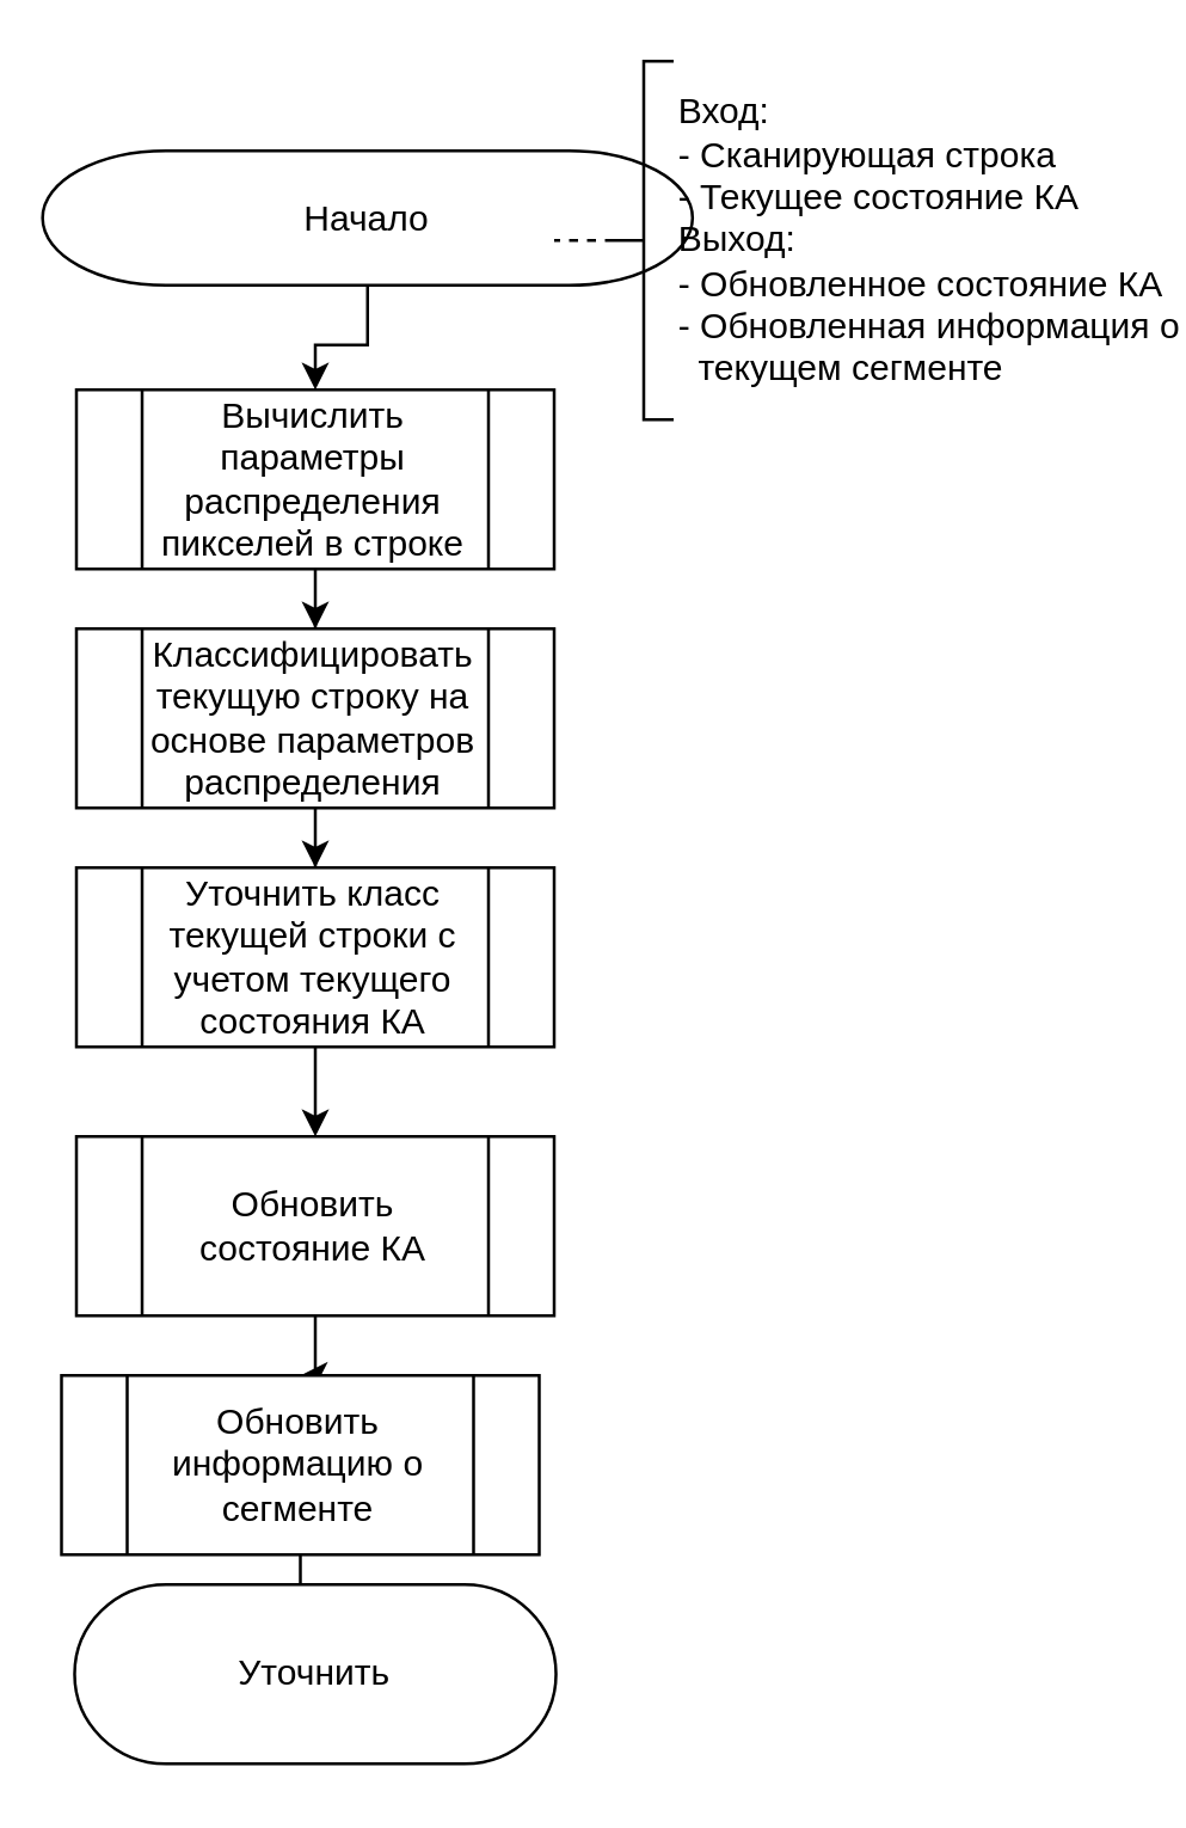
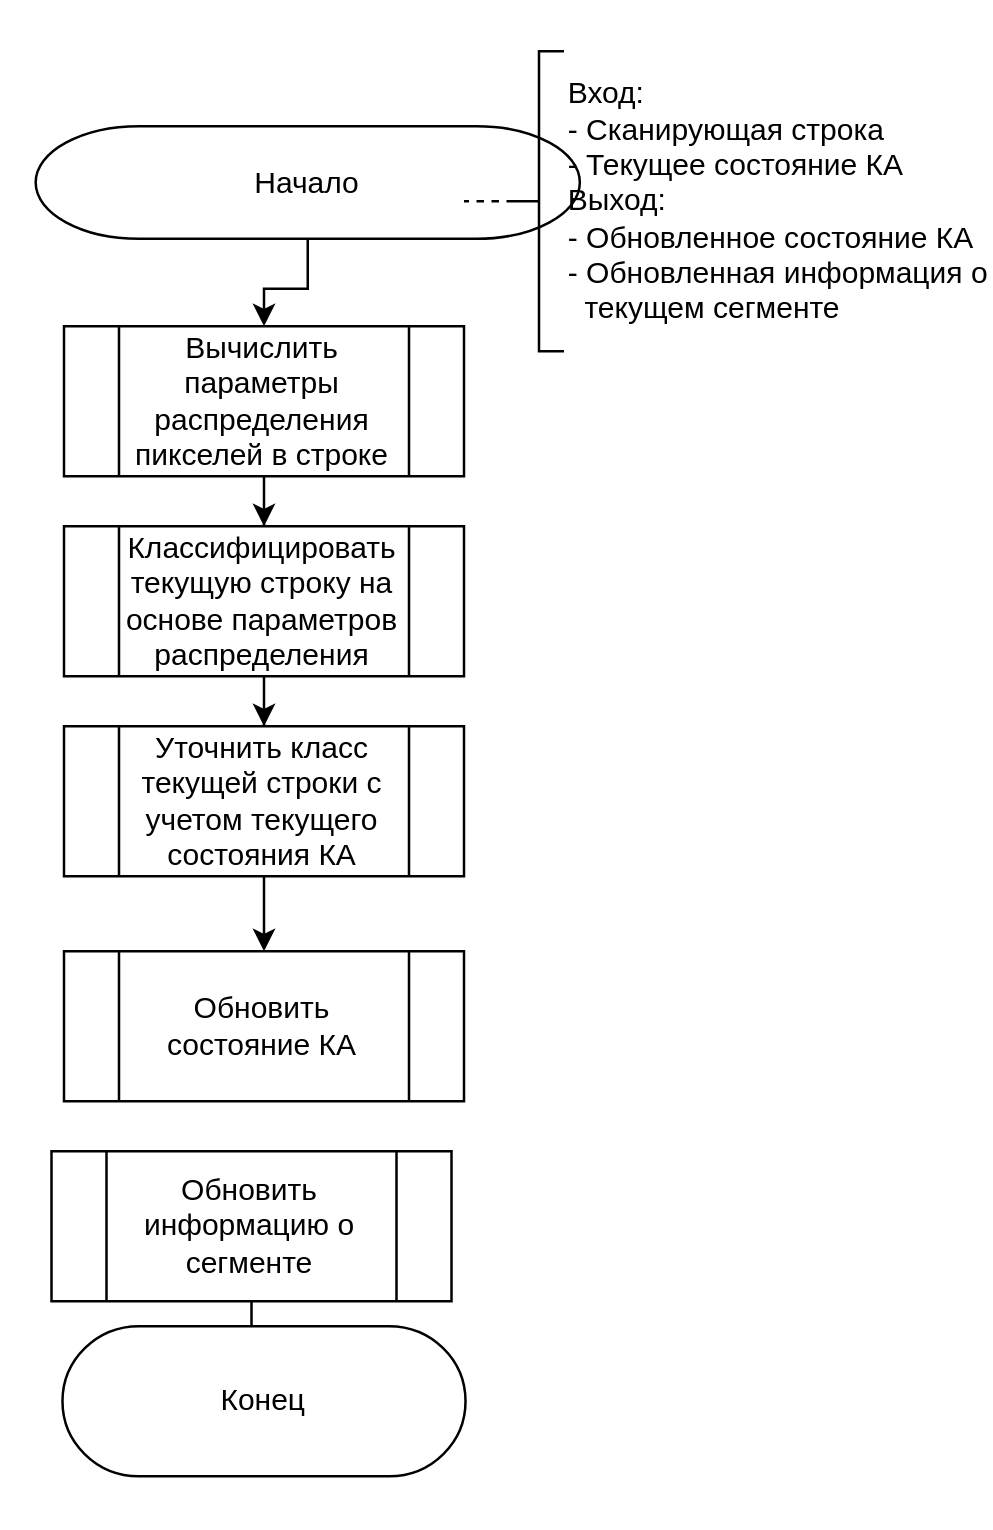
  <mxCell id="0" />
  <mxCell id="1" parent="0" />
  <mxCell id="2" style="edgeStyle=orthogonalEdgeStyle;rounded=0;orthogonalLoop=1;jettySize=auto;html=1;" edge="1" parent="1" source="3" target="5"><mxGeometry relative="1" as="geometry" /></mxCell>
  <mxCell id="3" value="Начало" style="html=1;shape=stencil(xVVNb4MwDP01HJmAaFV7nFh37GWTdnapgaghQU7Wj3+/0IAGAzqayyQO+D3yXuzYJGCpLqHGIIkkVBiw1yBJPpAqLsEosoFlSgevIheeXbhZuxB0jZlx2AmIw16gY7QhdcQzP5hWgcsSiZuGZdsgerHfNA9LMyWlFeFK6gHT460YcGnXRhcnFj09O5trG7uotg4VGqQB+pPczgFB8ubtFC9zevdwGmbU+f7l9Pm4U+zntPWpXvzbLF5YwZ1HYhN2683CA/Oy69Qfz86rmCO7xdnN2LHUInMDyNI9ZMeC1Jc8TG6yhma4R0RHV+qEs+19L/1OQHDZE+j+OY8oAGX2hVoF1q6h6zC+hHDhOiRloKnCQF8AFRhanTAXUAwofUase3B79NPbXXlkHHko/GPGHiecCaXxzhhYfNRkN3SmM1maK8I7LZtzIdzVNDcNI4Eb6i7KG/AN);whiteSpace=wrap;" vertex="1" parent="1"><mxGeometry x="55" y="50" width="135" height="45" as="geometry" /></mxCell>
  <mxCell id="4" style="edgeStyle=orthogonalEdgeStyle;rounded=0;orthogonalLoop=1;jettySize=auto;html=1;" edge="1" parent="1" source="5" target="7"><mxGeometry relative="1" as="geometry" /></mxCell>
  <mxCell id="5" value="Вычислить параметры распределения пикселей в строке" style="html=1;shape=process;whiteSpace=wrap;size=0.14;" vertex="1" parent="1"><mxGeometry x="25" y="130" width="160" height="60" as="geometry" /></mxCell>
  <mxCell id="6" style="edgeStyle=orthogonalEdgeStyle;rounded=0;orthogonalLoop=1;jettySize=auto;html=1;" edge="1" parent="1" source="7" target="9"><mxGeometry relative="1" as="geometry" /></mxCell>
  <mxCell id="7" value="Классифицировать текущую строку на основе параметров распределения" style="html=1;shape=process;whiteSpace=wrap;size=0.14;" vertex="1" parent="1"><mxGeometry x="25" y="210" width="160" height="60" as="geometry" /></mxCell>
  <mxCell id="8" style="edgeStyle=orthogonalEdgeStyle;rounded=0;orthogonalLoop=1;jettySize=auto;html=1;" edge="1" parent="1" source="9" target="11"><mxGeometry relative="1" as="geometry" /></mxCell>
  <mxCell id="9" value="Уточнить класс текущей строки с учетом текущего состояния КА" style="html=1;shape=process;whiteSpace=wrap;size=0.14;" vertex="1" parent="1"><mxGeometry x="25" y="290" width="160" height="60" as="geometry" /></mxCell>
  <mxCell id="10" style="edgeStyle=orthogonalEdgeStyle;rounded=0;orthogonalLoop=1;jettySize=auto;html=1;" edge="1" parent="1" source="16" target="12"><mxGeometry relative="1" as="geometry" /></mxCell>
  <mxCell id="11" value="Обновить состояние КА" style="html=1;shape=process;whiteSpace=wrap;size=0.14;" vertex="1" parent="1"><mxGeometry x="25" y="380" width="160" height="60" as="geometry" /></mxCell>
- <mxCell id="12" value="Уточнить" style="html=1;shape=stencil(xVVNb4MwDP01HJmAaFV7nFh37GWTdnapgaghQU7Wj3+/0IAGAzqayyQO+D3yXuzYJGCpLqHGIIkkVBiw1yBJPpAqLsEosoFlSgevIheeXbhZuxB0jZlx2AmIw16gY7QhdcQzP5hWgcsSiZuGZdsgerHfNA9LMyWlFeFK6gHT460YcGnXRhcnFj09O5trG7uotg4VGqQB+pPczgFB8ubtFC9zevdwGmbU+f7l9Pm4U+zntPWpXvzbLF5YwZ1HYhN2683CA/Oy69Qfz86rmCO7xdnN2LHUInMDyNI9ZMeC1Jc8TG6yhma4R0RHV+qEs+19L/1OQHDZE+j+OY8oAGX2hVoF1q6h6zC+hHDhOiRloKnCQF8AFRhanTAXUAwofUase3B79NPbXXlkHHko/GPGHiecCaXxzhhYfNRkN3SmM1maK8I7LZtzIdzVNDcNI4Eb6i7KG/AN);whiteSpace=wrap;" vertex="1" parent="1"><mxGeometry x="55" y="530" width="100" height="60" as="geometry" /></mxCell>
+ <mxCell id="12" value="Конец" style="html=1;shape=stencil(xVVNb4MwDP01HJmAaFV7nFh37GWTdnapgaghQU7Wj3+/0IAGAzqayyQO+D3yXuzYJGCpLqHGIIkkVBiw1yBJPpAqLsEosoFlSgevIheeXbhZuxB0jZlx2AmIw16gY7QhdcQzP5hWgcsSiZuGZdsgerHfNA9LMyWlFeFK6gHT460YcGnXRhcnFj09O5trG7uotg4VGqQB+pPczgFB8ubtFC9zevdwGmbU+f7l9Pm4U+zntPWpXvzbLF5YwZ1HYhN2683CA/Oy69Qfz86rmCO7xdnN2LHUInMDyNI9ZMeC1Jc8TG6yhma4R0RHV+qEs+19L/1OQHDZE+j+OY8oAGX2hVoF1q6h6zC+hHDhOiRloKnCQF8AFRhanTAXUAwofUase3B79NPbXXlkHHko/GPGHiecCaXxzhhYfNRkN3SmM1maK8I7LZtzIdzVNDcNI4Eb6i7KG/AN);whiteSpace=wrap;" vertex="1" parent="1"><mxGeometry x="55" y="530" width="100" height="60" as="geometry" /></mxCell>
  <mxCell id="13" style="edgeStyle=orthogonalEdgeStyle;rounded=0;orthogonalLoop=1;jettySize=auto;html=1;endArrow=none;startFill=0;dashed=1;" edge="1" parent="1" source="14"><mxGeometry relative="1" as="geometry"><mxPoint x="185" y="80" as="targetPoint" /></mxGeometry></mxCell>
  <mxCell id="14" value="Вход:&lt;div&gt;- Сканирующая строка&lt;/div&gt;&lt;div&gt;- Текущее состояние КА&lt;/div&gt;&lt;div&gt;Выход:&lt;/div&gt;&lt;div&gt;- Обновленное состояние КА&lt;/div&gt;&lt;div&gt;- Обновленная информация о&lt;/div&gt;&lt;div&gt;&amp;nbsp; текущем сегменте&lt;/div&gt;" style="html=1;shape=mxgraph.flowchart.annotation_2;align=left;labelPosition=right;pointerEvents=1;" vertex="1" parent="1"><mxGeometry x="205" y="20" width="20" height="120" as="geometry" /></mxCell>
- <mxCell id="15" value="" style="edgeStyle=orthogonalEdgeStyle;rounded=0;orthogonalLoop=1;jettySize=auto;html=1;" edge="1" parent="1" source="11" target="16"><mxGeometry relative="1" as="geometry"><mxPoint x="105" y="430" as="sourcePoint" /><mxPoint x="105" y="550" as="targetPoint" /></mxGeometry></mxCell>
  <mxCell id="16" value="Обновить информацию о сегменте" style="html=1;shape=process;whiteSpace=wrap;size=0.14;" vertex="1" parent="1"><mxGeometry x="20" y="460" width="160" height="60" as="geometry" /></mxCell>
